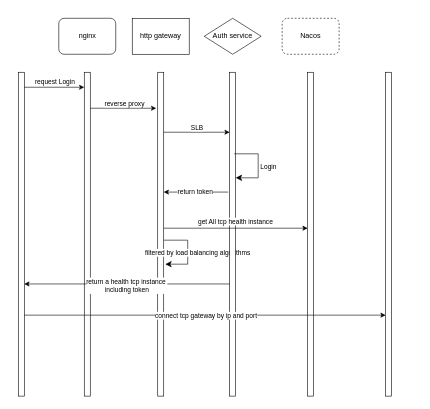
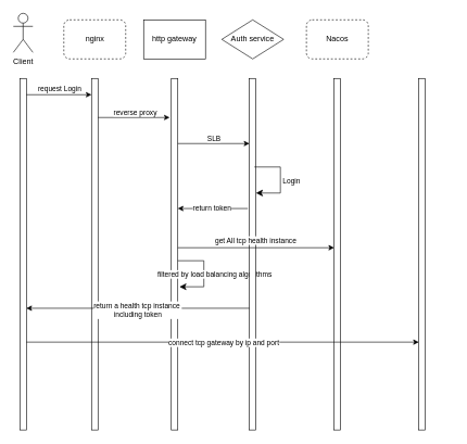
  <mxCell id="0" />
  <mxCell id="1" parent="0" />
+ <mxCell id="2" value="Client" style="shape=umlActor;verticalLabelPosition=bottom;verticalAlign=top;html=1;" parent="1" vertex="1"><mxGeometry x="20" y="20" width="30" height="60" as="geometry" /></mxCell>
  <mxCell id="3" value="" style="html=1;points=[[0,0,0,0,5],[0,1,0,0,-5],[1,0,0,0,5],[1,1,0,0,-5]];perimeter=orthogonalPerimeter;outlineConnect=0;targetShapes=umlLifeline;portConstraint=eastwest;newEdgeStyle={&quot;curved&quot;:0,&quot;rounded&quot;:0};" parent="1" vertex="1"><mxGeometry x="30" y="120" width="10" height="540" as="geometry" /></mxCell>
  <mxCell id="4" value="" style="html=1;points=[[0,0,0,0,5],[0,1,0,0,-5],[1,0,0,0,5],[1,1,0,0,-5]];perimeter=orthogonalPerimeter;outlineConnect=0;targetShapes=umlLifeline;portConstraint=eastwest;newEdgeStyle={&quot;curved&quot;:0,&quot;rounded&quot;:0};" parent="1" vertex="1"><mxGeometry x="140" y="120" width="10" height="540" as="geometry" /></mxCell>
- <mxCell id="5" value="nginx" style="rounded=1;whiteSpace=wrap;html=1;" parent="1" vertex="1"><mxGeometry x="97.5" y="30" width="95" height="60" as="geometry" /></mxCell>
+ <mxCell id="5" value="nginx" style="rounded=1;whiteSpace=wrap;html=1;dashed=1;" parent="1" vertex="1"><mxGeometry x="97.5" y="30" width="95" height="60" as="geometry" /></mxCell>
  <mxCell id="6" value="" style="group" parent="1" vertex="1" connectable="0"><mxGeometry x="220" y="30" width="95" height="630" as="geometry" /></mxCell>
  <mxCell id="7" value="http gateway" style="whiteSpace=wrap;html=1;rounded=0;" parent="6" vertex="1"><mxGeometry width="95" height="60" as="geometry" /></mxCell>
  <mxCell id="8" value="" style="html=1;points=[[0,0,0,0,5],[0,1,0,0,-5],[1,0,0,0,5],[1,1,0,0,-5]];perimeter=orthogonalPerimeter;outlineConnect=0;targetShapes=umlLifeline;portConstraint=eastwest;newEdgeStyle={&quot;curved&quot;:0,&quot;rounded&quot;:0};" parent="6" vertex="1"><mxGeometry x="42.5" y="90" width="10" height="540" as="geometry" /></mxCell>
  <mxCell id="9" value="" style="edgeStyle=elbowEdgeStyle;elbow=horizontal;endArrow=classic;html=1;curved=0;rounded=0;endSize=8;startSize=8;" parent="6" edge="1"><mxGeometry width="50" height="50" relative="1" as="geometry"><mxPoint x="52.5" y="370" as="sourcePoint" /><mxPoint x="55" y="410" as="targetPoint" /><Array as="points"><mxPoint x="92.5" y="400" /></Array></mxGeometry></mxCell>
  <mxCell id="10" value="filtered by load balancing algorithms" style="edgeLabel;html=1;align=center;verticalAlign=middle;resizable=0;points=[];" parent="9" vertex="1" connectable="0"><mxGeometry x="0.399" relative="1" as="geometry"><mxPoint x="18" y="-20" as="offset" /></mxGeometry></mxCell>
  <mxCell id="11" value="" style="group" parent="1" vertex="1" connectable="0"><mxGeometry x="340" y="30" width="95" height="630" as="geometry" /></mxCell>
  <mxCell id="12" value="Auth service" style="rhombus;whiteSpace=wrap;html=1;" parent="11" vertex="1"><mxGeometry width="95" height="60" as="geometry" /></mxCell>
  <mxCell id="13" value="" style="html=1;points=[[0,0,0,0,5],[0,1,0,0,-5],[1,0,0,0,5],[1,1,0,0,-5]];perimeter=orthogonalPerimeter;outlineConnect=0;targetShapes=umlLifeline;portConstraint=eastwest;newEdgeStyle={&quot;curved&quot;:0,&quot;rounded&quot;:0};" parent="11" vertex="1"><mxGeometry x="42.5" y="90" width="10" height="540" as="geometry" /></mxCell>
  <mxCell id="14" value="" style="edgeStyle=elbowEdgeStyle;elbow=horizontal;endArrow=classic;html=1;curved=0;rounded=0;endSize=8;startSize=8;" parent="11" edge="1"><mxGeometry width="50" height="50" relative="1" as="geometry"><mxPoint x="50" y="226" as="sourcePoint" /><mxPoint x="52.5" y="266" as="targetPoint" /><Array as="points"><mxPoint x="90" y="256" /></Array></mxGeometry></mxCell>
  <mxCell id="15" value="Login" style="edgeLabel;html=1;align=center;verticalAlign=middle;resizable=0;points=[];" parent="14" vertex="1" connectable="0"><mxGeometry x="0.399" relative="1" as="geometry"><mxPoint x="18" y="-20" as="offset" /></mxGeometry></mxCell>
  <mxCell id="16" value="" style="group" parent="1" vertex="1" connectable="0"><mxGeometry x="470" y="30" width="95" height="630" as="geometry" /></mxCell>
  <mxCell id="17" value="Nacos" style="rounded=1;whiteSpace=wrap;html=1;dashed=1;" parent="16" vertex="1"><mxGeometry width="95" height="60" as="geometry" /></mxCell>
  <mxCell id="18" value="" style="html=1;points=[[0,0,0,0,5],[0,1,0,0,-5],[1,0,0,0,5],[1,1,0,0,-5]];perimeter=orthogonalPerimeter;outlineConnect=0;targetShapes=umlLifeline;portConstraint=eastwest;newEdgeStyle={&quot;curved&quot;:0,&quot;rounded&quot;:0};" parent="16" vertex="1"><mxGeometry x="42.5" y="90" width="10" height="540" as="geometry" /></mxCell>
  <mxCell id="19" value="" style="endArrow=classic;html=1;rounded=0;" parent="1" edge="1"><mxGeometry width="50" height="50" relative="1" as="geometry"><mxPoint x="40" y="145" as="sourcePoint" /><mxPoint x="140" y="145" as="targetPoint" /></mxGeometry></mxCell>
  <mxCell id="20" value="request Login" style="edgeLabel;html=1;align=center;verticalAlign=middle;resizable=0;points=[];" parent="19" vertex="1" connectable="0"><mxGeometry y="-3" relative="1" as="geometry"><mxPoint y="-13" as="offset" /></mxGeometry></mxCell>
  <mxCell id="21" value="" style="endArrow=classic;html=1;rounded=0;" parent="1" edge="1"><mxGeometry width="50" height="50" relative="1" as="geometry"><mxPoint x="150" y="180" as="sourcePoint" /><mxPoint x="260" y="180" as="targetPoint" /></mxGeometry></mxCell>
  <mxCell id="22" value="reverse proxy" style="edgeLabel;html=1;align=center;verticalAlign=middle;resizable=0;points=[];" parent="21" vertex="1" connectable="0"><mxGeometry x="0.018" y="1" relative="1" as="geometry"><mxPoint y="-8" as="offset" /></mxGeometry></mxCell>
  <mxCell id="23" value="" style="endArrow=classic;html=1;rounded=0;" parent="1" edge="1"><mxGeometry width="50" height="50" relative="1" as="geometry"><mxPoint x="272.5" y="220" as="sourcePoint" /><mxPoint x="382.5" y="220" as="targetPoint" /></mxGeometry></mxCell>
  <mxCell id="24" value="SLB" style="edgeLabel;html=1;align=center;verticalAlign=middle;resizable=0;points=[];" parent="23" vertex="1" connectable="0"><mxGeometry x="-0.004" y="1" relative="1" as="geometry"><mxPoint y="-8" as="offset" /></mxGeometry></mxCell>
  <mxCell id="25" value="" style="group" parent="1" vertex="1" connectable="0"><mxGeometry x="600" y="30" width="95" height="630" as="geometry" /></mxCell>
  <mxCell id="26" value="" style="html=1;points=[[0,0,0,0,5],[0,1,0,0,-5],[1,0,0,0,5],[1,1,0,0,-5]];perimeter=orthogonalPerimeter;outlineConnect=0;targetShapes=umlLifeline;portConstraint=eastwest;newEdgeStyle={&quot;curved&quot;:0,&quot;rounded&quot;:0};" parent="25" vertex="1"><mxGeometry x="42.5" y="90" width="10" height="540" as="geometry" /></mxCell>
  <mxCell id="27" value="" style="endArrow=classic;html=1;rounded=0;" parent="1" edge="1"><mxGeometry width="50" height="50" relative="1" as="geometry"><mxPoint x="272.5" y="380" as="sourcePoint" /><mxPoint x="512.5" y="380" as="targetPoint" /></mxGeometry></mxCell>
  <mxCell id="28" value="get All tcp health instance" style="edgeLabel;html=1;align=center;verticalAlign=middle;resizable=0;points=[];" parent="27" vertex="1" connectable="0"><mxGeometry x="-0.008" relative="1" as="geometry"><mxPoint y="-12" as="offset" /></mxGeometry></mxCell>
  <mxCell id="29" value="" style="endArrow=classic;html=1;rounded=0;" parent="1" edge="1"><mxGeometry width="50" height="50" relative="1" as="geometry"><mxPoint x="382.5" y="473" as="sourcePoint" /><mxPoint x="40" y="473" as="targetPoint" /></mxGeometry></mxCell>
  <mxCell id="30" value="return a health tcp instance&amp;nbsp;&lt;div&gt;including token&lt;/div&gt;" style="edgeLabel;html=1;align=center;verticalAlign=middle;resizable=0;points=[];" parent="29" vertex="1" connectable="0"><mxGeometry x="0.005" y="2" relative="1" as="geometry"><mxPoint as="offset" /></mxGeometry></mxCell>
  <mxCell id="31" value="" style="endArrow=classic;html=1;rounded=0;" parent="1" edge="1"><mxGeometry width="50" height="50" relative="1" as="geometry"><mxPoint x="40" y="525" as="sourcePoint" /><mxPoint x="642.5" y="525" as="targetPoint" /></mxGeometry></mxCell>
  <mxCell id="32" value="connect tcp gateway by ip and port" style="edgeLabel;html=1;align=center;verticalAlign=middle;resizable=0;points=[];" parent="31" vertex="1" connectable="0"><mxGeometry x="0.003" y="1" relative="1" as="geometry"><mxPoint y="1" as="offset" /></mxGeometry></mxCell>
  <mxCell id="33" value="" style="endArrow=classic;html=1;rounded=0;exitX=-0.25;exitY=0.37;exitDx=0;exitDy=0;exitPerimeter=0;" edge="1" parent="1" source="13" target="8"><mxGeometry width="50" height="50" relative="1" as="geometry"><mxPoint x="320" y="470" as="sourcePoint" /><mxPoint x="370" y="420" as="targetPoint" /></mxGeometry></mxCell>
  <mxCell id="34" value="return token" style="edgeLabel;html=1;align=center;verticalAlign=middle;resizable=0;points=[];" vertex="1" connectable="0" parent="33"><mxGeometry x="0.042" y="-1" relative="1" as="geometry"><mxPoint as="offset" /></mxGeometry></mxCell>
